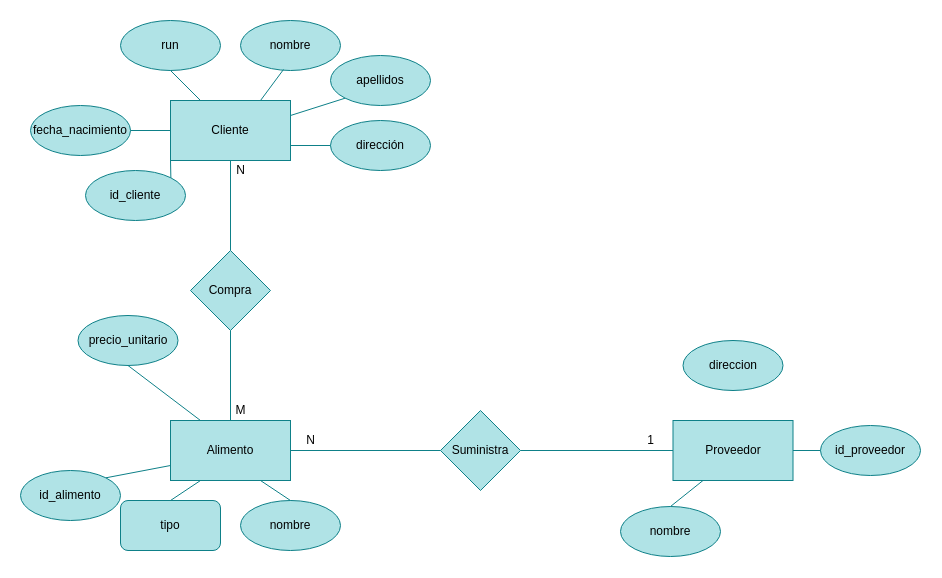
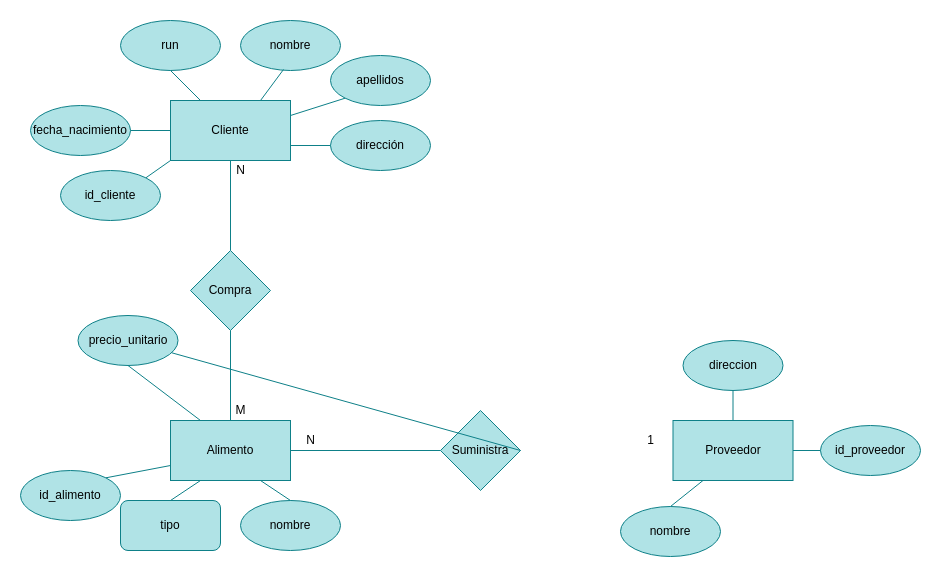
  <mxCell id="0" />
  <mxCell id="1" parent="0" />
  <mxCell id="2" value="&lt;font color=&quot;#000000&quot;&gt;Cliente&lt;/font&gt;" style="rounded=0;whiteSpace=wrap;html=1;fillColor=#b0e3e6;strokeColor=#0e8088;" vertex="1" parent="1"><mxGeometry x="170" y="100" width="120" height="60" as="geometry" /></mxCell>
  <mxCell id="3" value="&lt;font color=&quot;#000000&quot;&gt;run&lt;/font&gt;" style="ellipse;whiteSpace=wrap;html=1;fillColor=#b0e3e6;strokeColor=#0e8088;" vertex="1" parent="1"><mxGeometry x="120" y="20" width="100" height="50" as="geometry" /></mxCell>
  <mxCell id="4" value="&lt;font color=&quot;#000000&quot;&gt;nombre&lt;/font&gt;" style="ellipse;whiteSpace=wrap;html=1;fillColor=#b0e3e6;strokeColor=#0e8088;" vertex="1" parent="1"><mxGeometry x="240" y="20" width="100" height="50" as="geometry" /></mxCell>
  <mxCell id="5" value="&lt;font color=&quot;#000000&quot;&gt;apellidos&lt;/font&gt;" style="ellipse;whiteSpace=wrap;html=1;fillColor=#b0e3e6;strokeColor=#0e8088;" vertex="1" parent="1"><mxGeometry x="330" y="55" width="100" height="50" as="geometry" /></mxCell>
  <mxCell id="6" value="&lt;font color=&quot;#000000&quot;&gt;dirección&lt;/font&gt;" style="ellipse;whiteSpace=wrap;html=1;fillColor=#b0e3e6;strokeColor=#0e8088;" vertex="1" parent="1"><mxGeometry x="330" y="120" width="100" height="50" as="geometry" /></mxCell>
  <mxCell id="7" value="&lt;font color=&quot;#000000&quot;&gt;fecha_nacimiento&lt;/font&gt;" style="ellipse;whiteSpace=wrap;html=1;fillColor=#b0e3e6;strokeColor=#0e8088;" vertex="1" parent="1"><mxGeometry x="30" y="105" width="100" height="50" as="geometry" /></mxCell>
  <mxCell id="8" value="" style="endArrow=none;html=1;fontColor=#000000;fillColor=#b0e3e6;strokeColor=#0e8088;entryX=1;entryY=0.5;entryDx=0;entryDy=0;exitX=0;exitY=0.5;exitDx=0;exitDy=0;" edge="1" parent="1" source="2" target="7"><mxGeometry width="50" height="50" relative="1" as="geometry"><mxPoint x="120" y="340" as="sourcePoint" /><mxPoint x="170" y="290" as="targetPoint" /></mxGeometry></mxCell>
  <mxCell id="9" value="" style="endArrow=none;html=1;fontColor=#000000;fillColor=#b0e3e6;strokeColor=#0e8088;entryX=0.5;entryY=1;entryDx=0;entryDy=0;exitX=0.25;exitY=0;exitDx=0;exitDy=0;" edge="1" parent="1" source="2" target="3"><mxGeometry width="50" height="50" relative="1" as="geometry"><mxPoint x="180" y="80" as="sourcePoint" /><mxPoint x="130" y="80" as="targetPoint" /></mxGeometry></mxCell>
  <mxCell id="10" value="" style="endArrow=none;html=1;fontColor=#000000;fillColor=#b0e3e6;strokeColor=#0e8088;entryX=0.43;entryY=0.98;entryDx=0;entryDy=0;exitX=0.75;exitY=0;exitDx=0;exitDy=0;entryPerimeter=0;" edge="1" parent="1" source="2" target="4"><mxGeometry width="50" height="50" relative="1" as="geometry"><mxPoint x="280" y="64.5" as="sourcePoint" /><mxPoint x="230" y="64.5" as="targetPoint" /></mxGeometry></mxCell>
  <mxCell id="11" value="" style="endArrow=none;html=1;fontColor=#000000;fillColor=#b0e3e6;strokeColor=#0e8088;entryX=1;entryY=0.25;entryDx=0;entryDy=0;exitX=0;exitY=1;exitDx=0;exitDy=0;" edge="1" parent="1" source="5" target="2"><mxGeometry width="50" height="50" relative="1" as="geometry"><mxPoint x="320" y="230" as="sourcePoint" /><mxPoint x="270" y="230" as="targetPoint" /></mxGeometry></mxCell>
  <mxCell id="12" value="" style="endArrow=none;html=1;fontColor=#000000;fillColor=#b0e3e6;strokeColor=#0e8088;entryX=1;entryY=0.75;entryDx=0;entryDy=0;exitX=0;exitY=0.5;exitDx=0;exitDy=0;" edge="1" parent="1" source="6" target="2"><mxGeometry width="50" height="50" relative="1" as="geometry"><mxPoint x="380" y="220" as="sourcePoint" /><mxPoint x="330" y="220" as="targetPoint" /></mxGeometry></mxCell>
  <mxCell id="13" value="&lt;font color=&quot;#000000&quot;&gt;Alimento&lt;/font&gt;" style="rounded=0;whiteSpace=wrap;html=1;fillColor=#b0e3e6;strokeColor=#0e8088;" vertex="1" parent="1"><mxGeometry x="170" y="420" width="120" height="60" as="geometry" /></mxCell>
  <mxCell id="14" value="&lt;font color=&quot;#000000&quot;&gt;nombre&lt;/font&gt;" style="ellipse;whiteSpace=wrap;html=1;fillColor=#b0e3e6;strokeColor=#0e8088;" vertex="1" parent="1"><mxGeometry x="240" y="500" width="100" height="50" as="geometry" /></mxCell>
  <mxCell id="15" value="&lt;font color=&quot;#000000&quot;&gt;precio_unitario&lt;/font&gt;" style="ellipse;whiteSpace=wrap;html=1;fillColor=#b0e3e6;strokeColor=#0e8088;" vertex="1" parent="1"><mxGeometry x="77.5" y="315" width="100" height="50" as="geometry" /></mxCell>
  <mxCell id="16" value="&lt;font color=&quot;#000000&quot;&gt;tipo&lt;/font&gt;" style="whiteSpace=wrap;html=1;fillColor=#b0e3e6;strokeColor=#0e8088;rounded=1;" vertex="1" parent="1"><mxGeometry x="120" y="500" width="100" height="50" as="geometry" /></mxCell>
  <mxCell id="17" value="" style="endArrow=none;html=1;fontColor=#000000;fillColor=#b0e3e6;strokeColor=#0e8088;entryX=0.5;entryY=0;entryDx=0;entryDy=0;exitX=0.75;exitY=1;exitDx=0;exitDy=0;" edge="1" parent="1" source="13" target="14"><mxGeometry width="50" height="50" relative="1" as="geometry"><mxPoint x="137.5" y="390" as="sourcePoint" /><mxPoint x="97.5" y="390" as="targetPoint" /></mxGeometry></mxCell>
  <mxCell id="18" value="" style="endArrow=none;html=1;fontColor=#000000;fillColor=#b0e3e6;strokeColor=#0e8088;entryX=0.25;entryY=0;entryDx=0;entryDy=0;exitX=0.5;exitY=1;exitDx=0;exitDy=0;" edge="1" parent="1" source="15" target="13"><mxGeometry width="50" height="50" relative="1" as="geometry"><mxPoint x="397.5" y="370" as="sourcePoint" /><mxPoint x="357.5" y="370" as="targetPoint" /></mxGeometry></mxCell>
  <mxCell id="19" value="" style="endArrow=none;html=1;fontColor=#000000;fillColor=#b0e3e6;strokeColor=#0e8088;exitX=0.25;exitY=1;exitDx=0;exitDy=0;entryX=0.5;entryY=0;entryDx=0;entryDy=0;" edge="1" parent="1" source="13" target="16"><mxGeometry width="50" height="50" relative="1" as="geometry"><mxPoint x="337.5" y="503" as="sourcePoint" /><mxPoint x="237.5" y="503" as="targetPoint" /></mxGeometry></mxCell>
  <mxCell id="20" value="&lt;font color=&quot;#000000&quot;&gt;Compra&lt;/font&gt;" style="rhombus;whiteSpace=wrap;html=1;fillColor=#b0e3e6;strokeColor=#0e8088;" vertex="1" parent="1"><mxGeometry x="190" y="250" width="80" height="80" as="geometry" /></mxCell>
  <mxCell id="21" value="" style="endArrow=none;html=1;fontColor=#000000;fillColor=#b0e3e6;strokeColor=#0e8088;entryX=0.5;entryY=1;entryDx=0;entryDy=0;exitX=0.5;exitY=0;exitDx=0;exitDy=0;" edge="1" parent="1" source="20" target="2"><mxGeometry width="50" height="50" relative="1" as="geometry"><mxPoint x="120" y="290" as="sourcePoint" /><mxPoint x="170" y="240" as="targetPoint" /></mxGeometry></mxCell>
  <mxCell id="22" value="" style="endArrow=none;html=1;fontColor=#000000;fillColor=#b0e3e6;strokeColor=#0e8088;entryX=0.5;entryY=1;entryDx=0;entryDy=0;exitX=0.5;exitY=0;exitDx=0;exitDy=0;" edge="1" parent="1" source="13" target="20"><mxGeometry width="50" height="50" relative="1" as="geometry"><mxPoint x="340" y="390" as="sourcePoint" /><mxPoint x="340" y="300" as="targetPoint" /></mxGeometry></mxCell>
  <mxCell id="23" value="N" style="text;html=1;align=center;verticalAlign=middle;resizable=0;points=[];autosize=1;strokeColor=none;fillColor=none;fontColor=#000000;" vertex="1" parent="1"><mxGeometry x="230" y="160" width="20" height="20" as="geometry" /></mxCell>
  <mxCell id="24" value="M" style="text;html=1;align=center;verticalAlign=middle;resizable=0;points=[];autosize=1;strokeColor=none;fillColor=none;fontColor=#000000;" vertex="1" parent="1"><mxGeometry x="225" y="400" width="30" height="20" as="geometry" /></mxCell>
  <mxCell id="25" value="&lt;font color=&quot;#000000&quot;&gt;Proveedor&lt;/font&gt;" style="rounded=0;whiteSpace=wrap;html=1;fillColor=#b0e3e6;strokeColor=#0e8088;" vertex="1" parent="1"><mxGeometry x="672.5" y="420" width="120" height="60" as="geometry" /></mxCell>
  <mxCell id="26" value="&lt;font color=&quot;#000000&quot;&gt;id_proveedor&lt;/font&gt;" style="ellipse;whiteSpace=wrap;html=1;fillColor=#b0e3e6;strokeColor=#0e8088;" vertex="1" parent="1"><mxGeometry x="820" y="425" width="100" height="50" as="geometry" /></mxCell>
  <mxCell id="27" value="&lt;font color=&quot;#000000&quot;&gt;nombre&lt;/font&gt;" style="ellipse;whiteSpace=wrap;html=1;fillColor=#b0e3e6;strokeColor=#0e8088;" vertex="1" parent="1"><mxGeometry x="620" y="506" width="100" height="50" as="geometry" /></mxCell>
+ <mxCell id="28" value="" style="endArrow=none;html=1;fontColor=#000000;fillColor=#b0e3e6;strokeColor=#0e8088;entryX=0.5;entryY=1;entryDx=0;entryDy=0;exitX=0.5;exitY=0;exitDx=0;exitDy=0;" edge="1" parent="1" source="25" target="31"><mxGeometry width="50" height="50" relative="1" as="geometry"><mxPoint x="660" y="326" as="sourcePoint" /><mxPoint x="635" y="446" as="targetPoint" /></mxGeometry></mxCell>
  <mxCell id="29" value="" style="endArrow=none;html=1;fontColor=#000000;fillColor=#b0e3e6;strokeColor=#0e8088;entryX=1;entryY=0.5;entryDx=0;entryDy=0;exitX=0;exitY=0.5;exitDx=0;exitDy=0;" edge="1" parent="1" source="26" target="25"><mxGeometry width="50" height="50" relative="1" as="geometry"><mxPoint x="900" y="366" as="sourcePoint" /><mxPoint x="860" y="366" as="targetPoint" /></mxGeometry></mxCell>
  <mxCell id="30" value="" style="endArrow=none;html=1;fontColor=#000000;fillColor=#b0e3e6;strokeColor=#0e8088;exitX=0.25;exitY=1;exitDx=0;exitDy=0;entryX=0.5;entryY=0;entryDx=0;entryDy=0;" edge="1" parent="1" source="25" target="27"><mxGeometry width="50" height="50" relative="1" as="geometry"><mxPoint x="840" y="499" as="sourcePoint" /><mxPoint x="740" y="499" as="targetPoint" /></mxGeometry></mxCell>
  <mxCell id="31" value="&lt;font color=&quot;#000000&quot;&gt;direccion&lt;/font&gt;" style="ellipse;whiteSpace=wrap;html=1;fillColor=#b0e3e6;strokeColor=#0e8088;" vertex="1" parent="1"><mxGeometry x="682.5" y="340" width="100" height="50" as="geometry" /></mxCell>
  <mxCell id="32" value="&lt;font color=&quot;#000000&quot;&gt;Suministra&lt;/font&gt;" style="rhombus;whiteSpace=wrap;html=1;fillColor=#b0e3e6;strokeColor=#0e8088;" vertex="1" parent="1"><mxGeometry x="440" y="410" width="80" height="80" as="geometry" /></mxCell>
  <mxCell id="33" value="" style="endArrow=none;html=1;fontColor=#000000;fillColor=#b0e3e6;strokeColor=#0e8088;entryX=0;entryY=0.5;entryDx=0;entryDy=0;exitX=1;exitY=0.5;exitDx=0;exitDy=0;" edge="1" parent="1" source="13" target="32"><mxGeometry width="50" height="50" relative="1" as="geometry"><mxPoint x="379.5" y="475" as="sourcePoint" /><mxPoint x="379.5" y="385" as="targetPoint" /></mxGeometry></mxCell>
- <mxCell id="34" value="" style="endArrow=none;html=1;fontColor=#000000;fillColor=#b0e3e6;strokeColor=#0e8088;entryX=0;entryY=0.5;entryDx=0;entryDy=0;exitX=1;exitY=0.5;exitDx=0;exitDy=0;" edge="1" parent="1" source="32" target="25"><mxGeometry width="50" height="50" relative="1" as="geometry"><mxPoint x="360" y="519" as="sourcePoint" /><mxPoint x="510" y="519" as="targetPoint" /></mxGeometry></mxCell>
+ <mxCell id="34" value="" style="endArrow=none;html=1;fontColor=#000000;fillColor=#b0e3e6;strokeColor=#0e8088;exitX=1;exitY=0.5;exitDx=0;exitDy=0;" edge="1" parent="1" source="32" target="15"><mxGeometry width="50" height="50" relative="1" as="geometry"><mxPoint x="360" y="519" as="sourcePoint" /><mxPoint x="510" y="519" as="targetPoint" /></mxGeometry></mxCell>
  <mxCell id="35" value="1" style="text;html=1;align=center;verticalAlign=middle;resizable=0;points=[];autosize=1;strokeColor=none;fillColor=none;fontColor=#000000;" vertex="1" parent="1"><mxGeometry x="640" y="430" width="20" height="20" as="geometry" /></mxCell>
  <mxCell id="36" value="N" style="text;html=1;align=center;verticalAlign=middle;resizable=0;points=[];autosize=1;strokeColor=none;fillColor=none;fontColor=#000000;" vertex="1" parent="1"><mxGeometry x="300" y="430" width="20" height="20" as="geometry" /></mxCell>
- <mxCell id="37" value="&lt;font color=&quot;#000000&quot;&gt;id_cliente&lt;/font&gt;" style="ellipse;whiteSpace=wrap;html=1;fillColor=#b0e3e6;strokeColor=#0e8088;" vertex="1" parent="1"><mxGeometry x="85" y="170" width="100" height="50" as="geometry" /></mxCell>
+ <mxCell id="37" value="&lt;font color=&quot;#000000&quot;&gt;id_cliente&lt;/font&gt;" style="ellipse;whiteSpace=wrap;html=1;fillColor=#b0e3e6;strokeColor=#0e8088;" vertex="1" parent="1"><mxGeometry x="60" y="170" width="100" height="50" as="geometry" /></mxCell>
  <mxCell id="38" value="" style="endArrow=none;html=1;fontColor=#000000;fillColor=#b0e3e6;strokeColor=#0e8088;entryX=1;entryY=0;entryDx=0;entryDy=0;exitX=0;exitY=1;exitDx=0;exitDy=0;" edge="1" parent="1" source="2" target="37"><mxGeometry width="50" height="50" relative="1" as="geometry"><mxPoint x="220" y="220" as="sourcePoint" /><mxPoint x="180" y="220" as="targetPoint" /></mxGeometry></mxCell>
  <mxCell id="39" value="&lt;font color=&quot;#000000&quot;&gt;id_alimento&lt;/font&gt;" style="ellipse;whiteSpace=wrap;html=1;fillColor=#b0e3e6;strokeColor=#0e8088;" vertex="1" parent="1"><mxGeometry x="20" y="470" width="100" height="50" as="geometry" /></mxCell>
  <mxCell id="40" value="" style="endArrow=none;html=1;fontColor=#000000;fillColor=#b0e3e6;strokeColor=#0e8088;entryX=1;entryY=0;entryDx=0;entryDy=0;exitX=0;exitY=0.75;exitDx=0;exitDy=0;" edge="1" parent="1" source="13" target="39"><mxGeometry width="50" height="50" relative="1" as="geometry"><mxPoint x="180" y="445" as="sourcePoint" /><mxPoint x="140" y="435" as="targetPoint" /></mxGeometry></mxCell>
